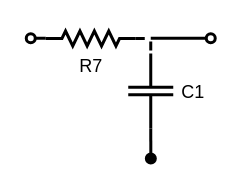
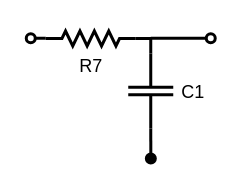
  <mxCell id="0" />
  <mxCell id="1" parent="0" />
- <mxCell id="2" style="edgeStyle=orthogonalEdgeStyle;rounded=0;orthogonalLoop=1;jettySize=auto;html=1;exitX=0;exitY=0.5;exitDx=0;exitDy=0;exitPerimeter=0;entryX=0;entryY=0.5;entryDx=0;entryDy=0;entryPerimeter=0;endArrow=none;endFill=0;strokeWidth=2;dashed=1;" edge="1" parent="1" source="4" target="6"><mxGeometry relative="1" as="geometry" /></mxCell>
+ <mxCell id="2" style="edgeStyle=orthogonalEdgeStyle;rounded=0;orthogonalLoop=1;jettySize=auto;html=1;exitX=0;exitY=0.5;exitDx=0;exitDy=0;exitPerimeter=0;entryX=0;entryY=0.5;entryDx=0;entryDy=0;entryPerimeter=0;endArrow=none;endFill=0;strokeWidth=2;" edge="1" parent="1" source="4" target="6"><mxGeometry relative="1" as="geometry" /></mxCell>
  <mxCell id="3" style="edgeStyle=orthogonalEdgeStyle;rounded=0;orthogonalLoop=1;jettySize=auto;html=1;endArrow=oval;endFill=0;endSize=6;strokeWidth=2;" edge="1" parent="1"><mxGeometry relative="1" as="geometry"><mxPoint x="20" y="24.834" as="targetPoint" /><mxPoint x="30" y="24.89" as="sourcePoint" /></mxGeometry></mxCell>
  <mxCell id="4" value="R7" style="pointerEvents=1;verticalLabelPosition=bottom;shadow=0;dashed=0;align=center;html=1;verticalAlign=top;shape=mxgraph.electrical.resistors.resistor_2;strokeWidth=2;direction=west;" vertex="1" parent="1"><mxGeometry x="30" y="20" width="60" height="10" as="geometry" /></mxCell>
  <mxCell id="5" style="edgeStyle=orthogonalEdgeStyle;rounded=0;orthogonalLoop=1;jettySize=auto;html=1;exitX=1;exitY=0.5;exitDx=0;exitDy=0;exitPerimeter=0;endArrow=oval;endFill=1;endSize=6;strokeWidth=2;" edge="1" parent="1" source="6"><mxGeometry relative="1" as="geometry"><mxPoint x="100.056" y="105" as="targetPoint" /></mxGeometry></mxCell>
  <mxCell id="6" value="C1" style="pointerEvents=1;verticalLabelPosition=bottom;shadow=0;dashed=0;align=center;html=1;verticalAlign=top;shape=mxgraph.electrical.capacitors.capacitor_1;direction=south;spacingTop=-38;spacing=2;spacingRight=-55;spacingBottom=0;strokeWidth=2;flipV=0;flipH=1;aspect=fixed;sketch=0;" vertex="1" parent="1"><mxGeometry x="85" y="35" width="30" height="50" as="geometry" /></mxCell>
  <mxCell id="7" style="edgeStyle=orthogonalEdgeStyle;rounded=0;orthogonalLoop=1;jettySize=auto;html=1;endArrow=oval;endFill=0;endSize=6;strokeWidth=2;" edge="1" parent="1"><mxGeometry relative="1" as="geometry"><mxPoint x="140" y="24.86" as="targetPoint" /><mxPoint x="100" y="25" as="sourcePoint" /><Array as="points"><mxPoint x="140" y="25" /></Array></mxGeometry></mxCell>
